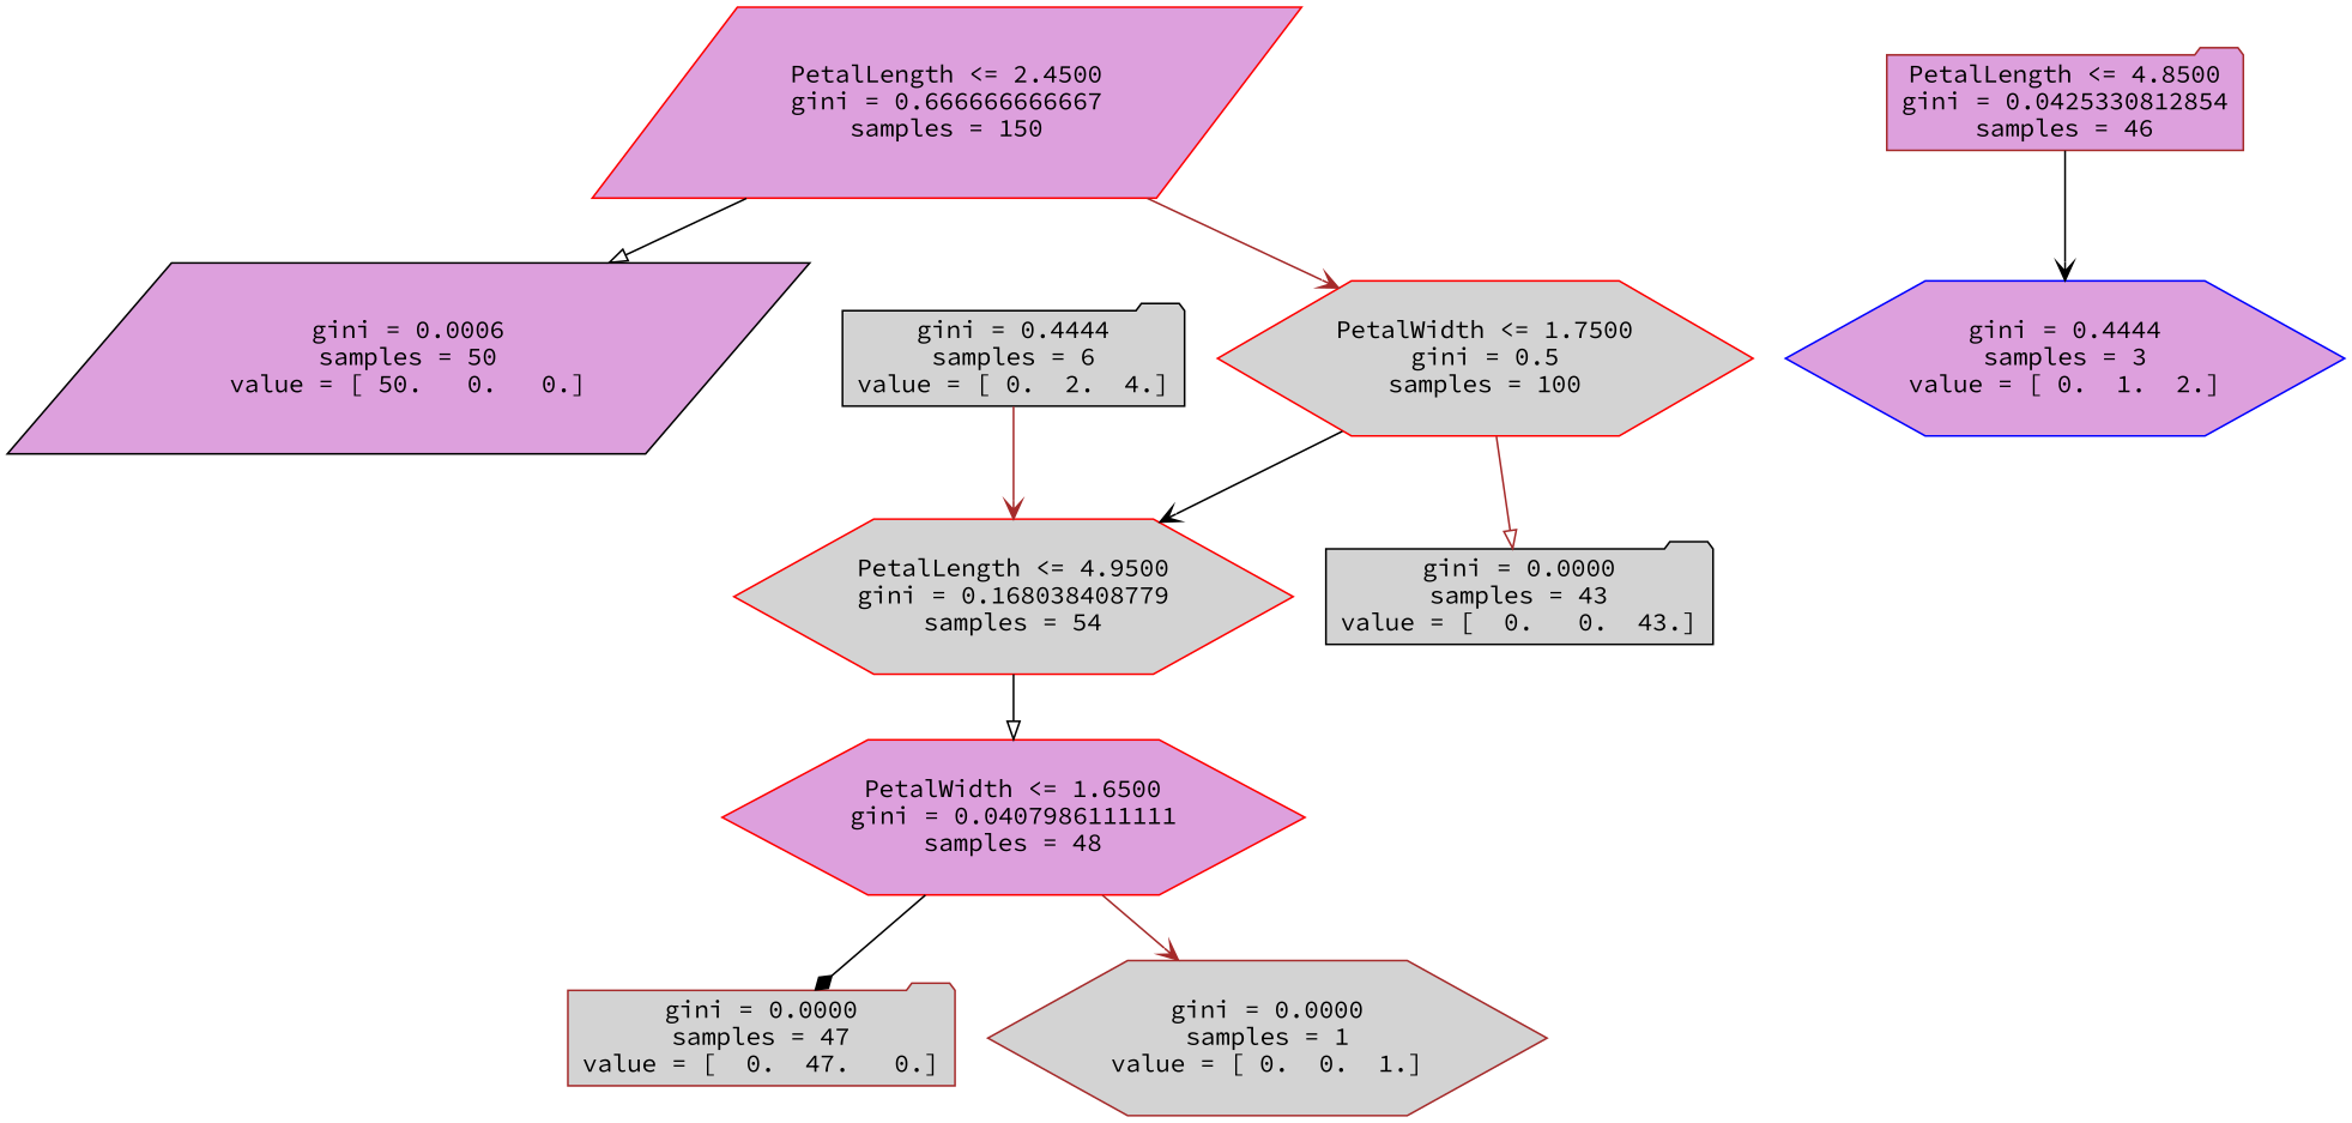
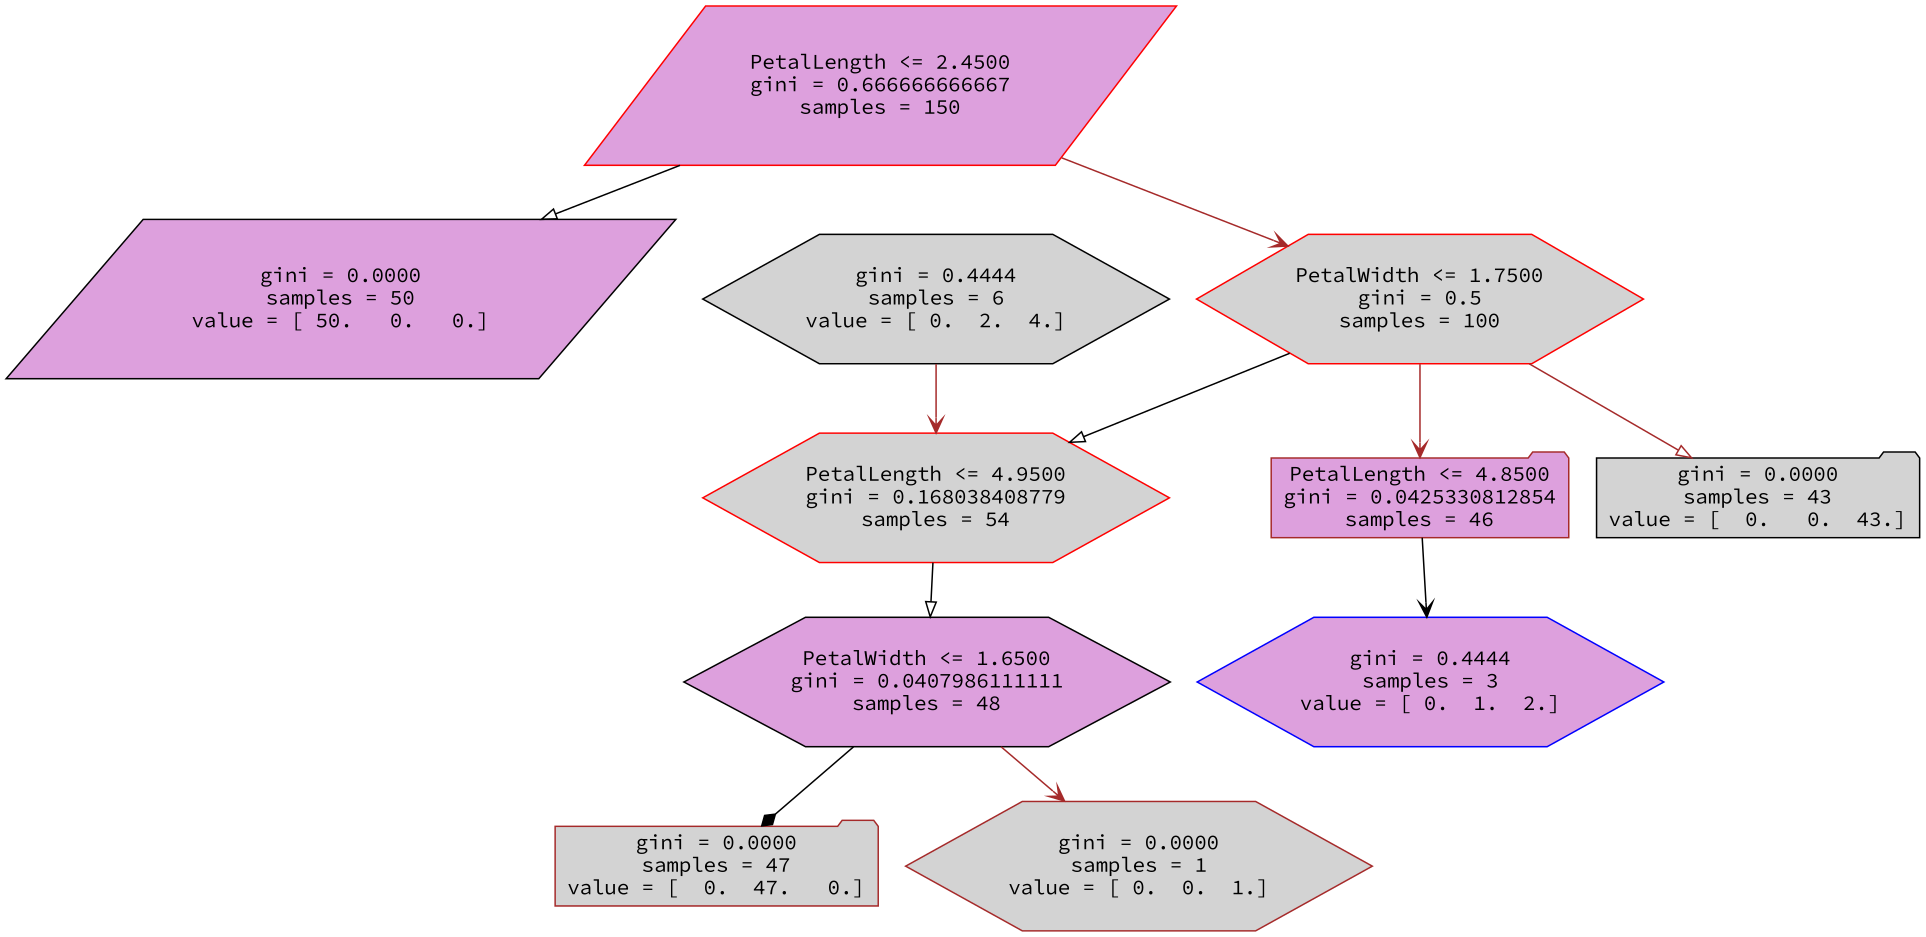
  digraph {
    fontname="Source Code Pro"
    node [color=black fillcolor=lightgrey fontname="Source Code Pro" shape=hexagon style=filled]
    edge [arrowhead=vee color=black fontname="Source Code Pro"]
    n1 [color=red fillcolor=plum label="PetalLength <= 2.4500\ngini = 0.666666666667\nsamples = 150" shape=parallelogram]
-   n2 [fillcolor=plum label="gini = 0.0006\nsamples = 50\nvalue = [ 50.   0.   0.]" shape=parallelogram]
+   n2 [fillcolor=plum label="gini = 0.0000\nsamples = 50\nvalue = [ 50.   0.   0.]" shape=parallelogram]
    n3 [color=red label="PetalWidth <= 1.7500\ngini = 0.5\nsamples = 100"]
    n4 [color=red label="PetalLength <= 4.9500\ngini = 0.168038408779\nsamples = 54"]
    n5 [color=brown fillcolor=plum label="PetalLength <= 4.8500\ngini = 0.0425330812854\nsamples = 46" shape=folder]
    n6 [label="gini = 0.0000\nsamples = 43\nvalue = [  0.   0.  43.]" shape=folder]
-   n7 [color=red fillcolor=plum label="PetalWidth <= 1.6500\ngini = 0.0407986111111\nsamples = 48"]
+   n7 [fillcolor=plum label="PetalWidth <= 1.6500\ngini = 0.0407986111111\nsamples = 48"]
    n8 [color=blue fillcolor=plum label="gini = 0.4444\nsamples = 3\nvalue = [ 0.  1.  2.]"]
    n9 [color=brown label="gini = 0.0000\nsamples = 47\nvalue = [  0.  47.   0.]" shape=folder]
    n10 [color=brown label="gini = 0.0000\nsamples = 1\nvalue = [ 0.  0.  1.]"]
-   n11 [label="gini = 0.4444\nsamples = 6\nvalue = [ 0.  2.  4.]" shape=folder]
+   n11 [label="gini = 0.4444\nsamples = 6\nvalue = [ 0.  2.  4.]"]
    n1 -> n2 [arrowhead=onormal]
    n1 -> n3 [color=brown]
-   n3 -> n4
+   n3 -> n4 [arrowhead=onormal]
+   n3 -> n5 [color=brown]
    n3 -> n6 [arrowhead=onormal color=brown]
    n4 -> n7 [arrowhead=onormal]
    n5 -> n8
    n7 -> n9 [arrowhead=diamond]
    n7 -> n10 [color=brown]
    n11 -> n4 [color=brown]
  }
